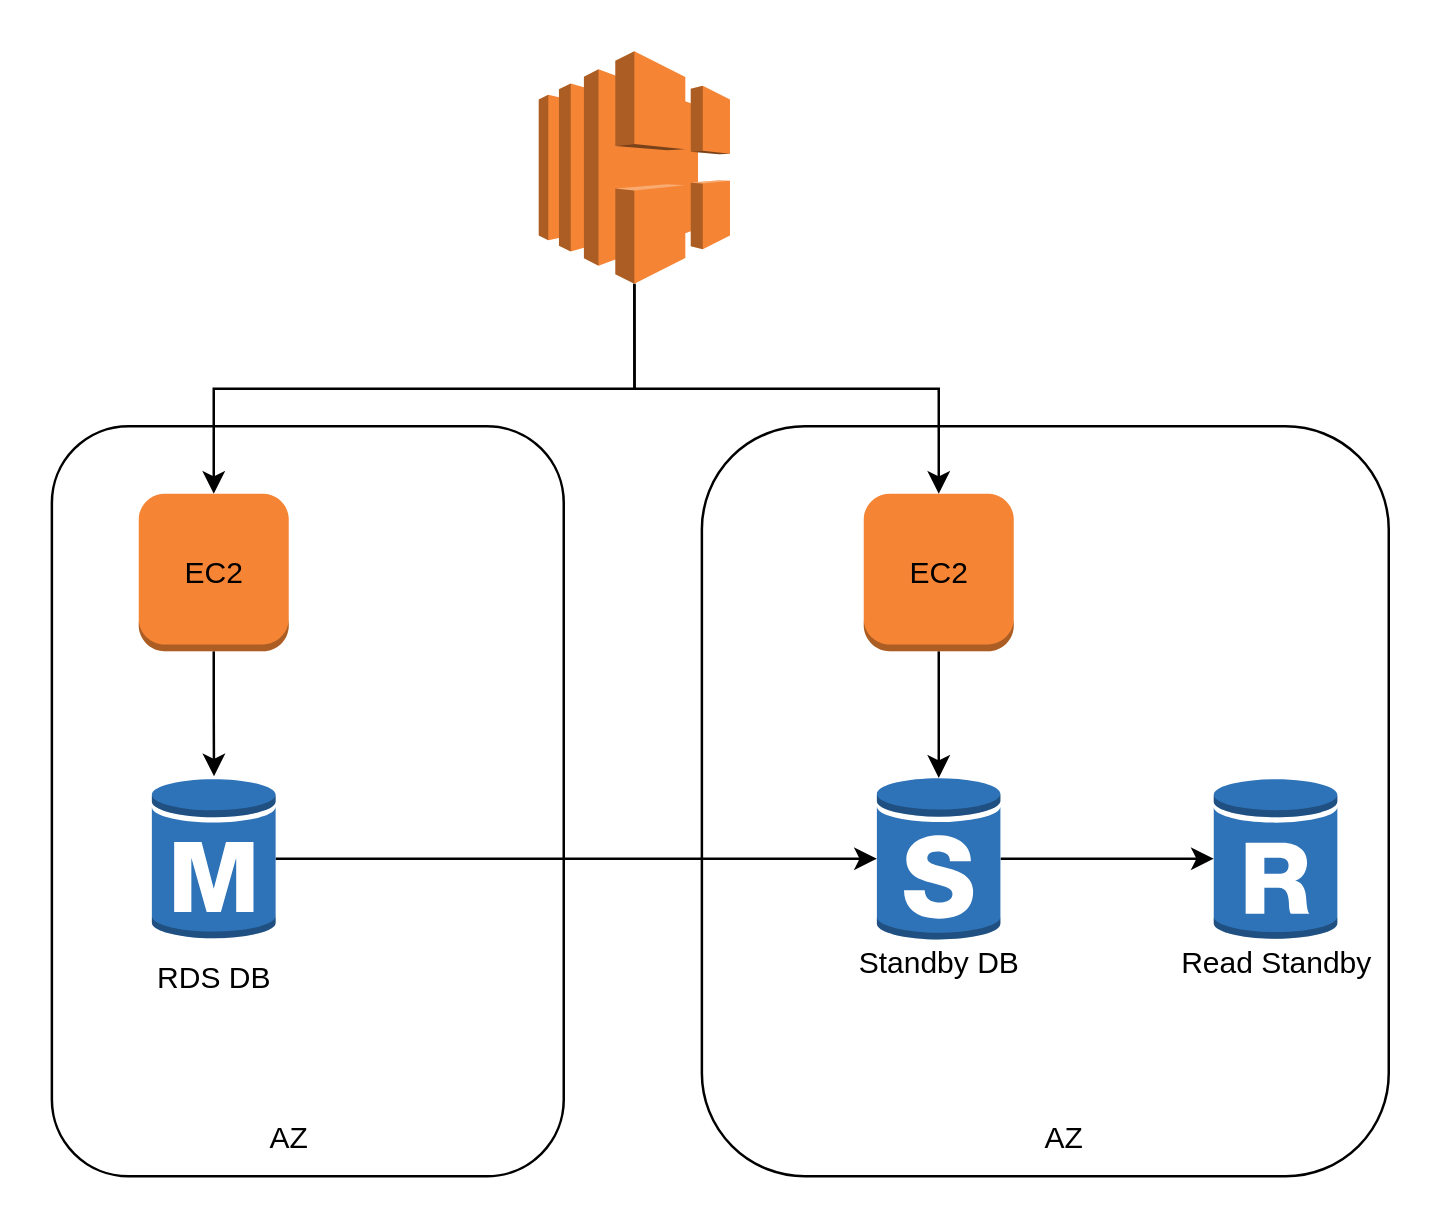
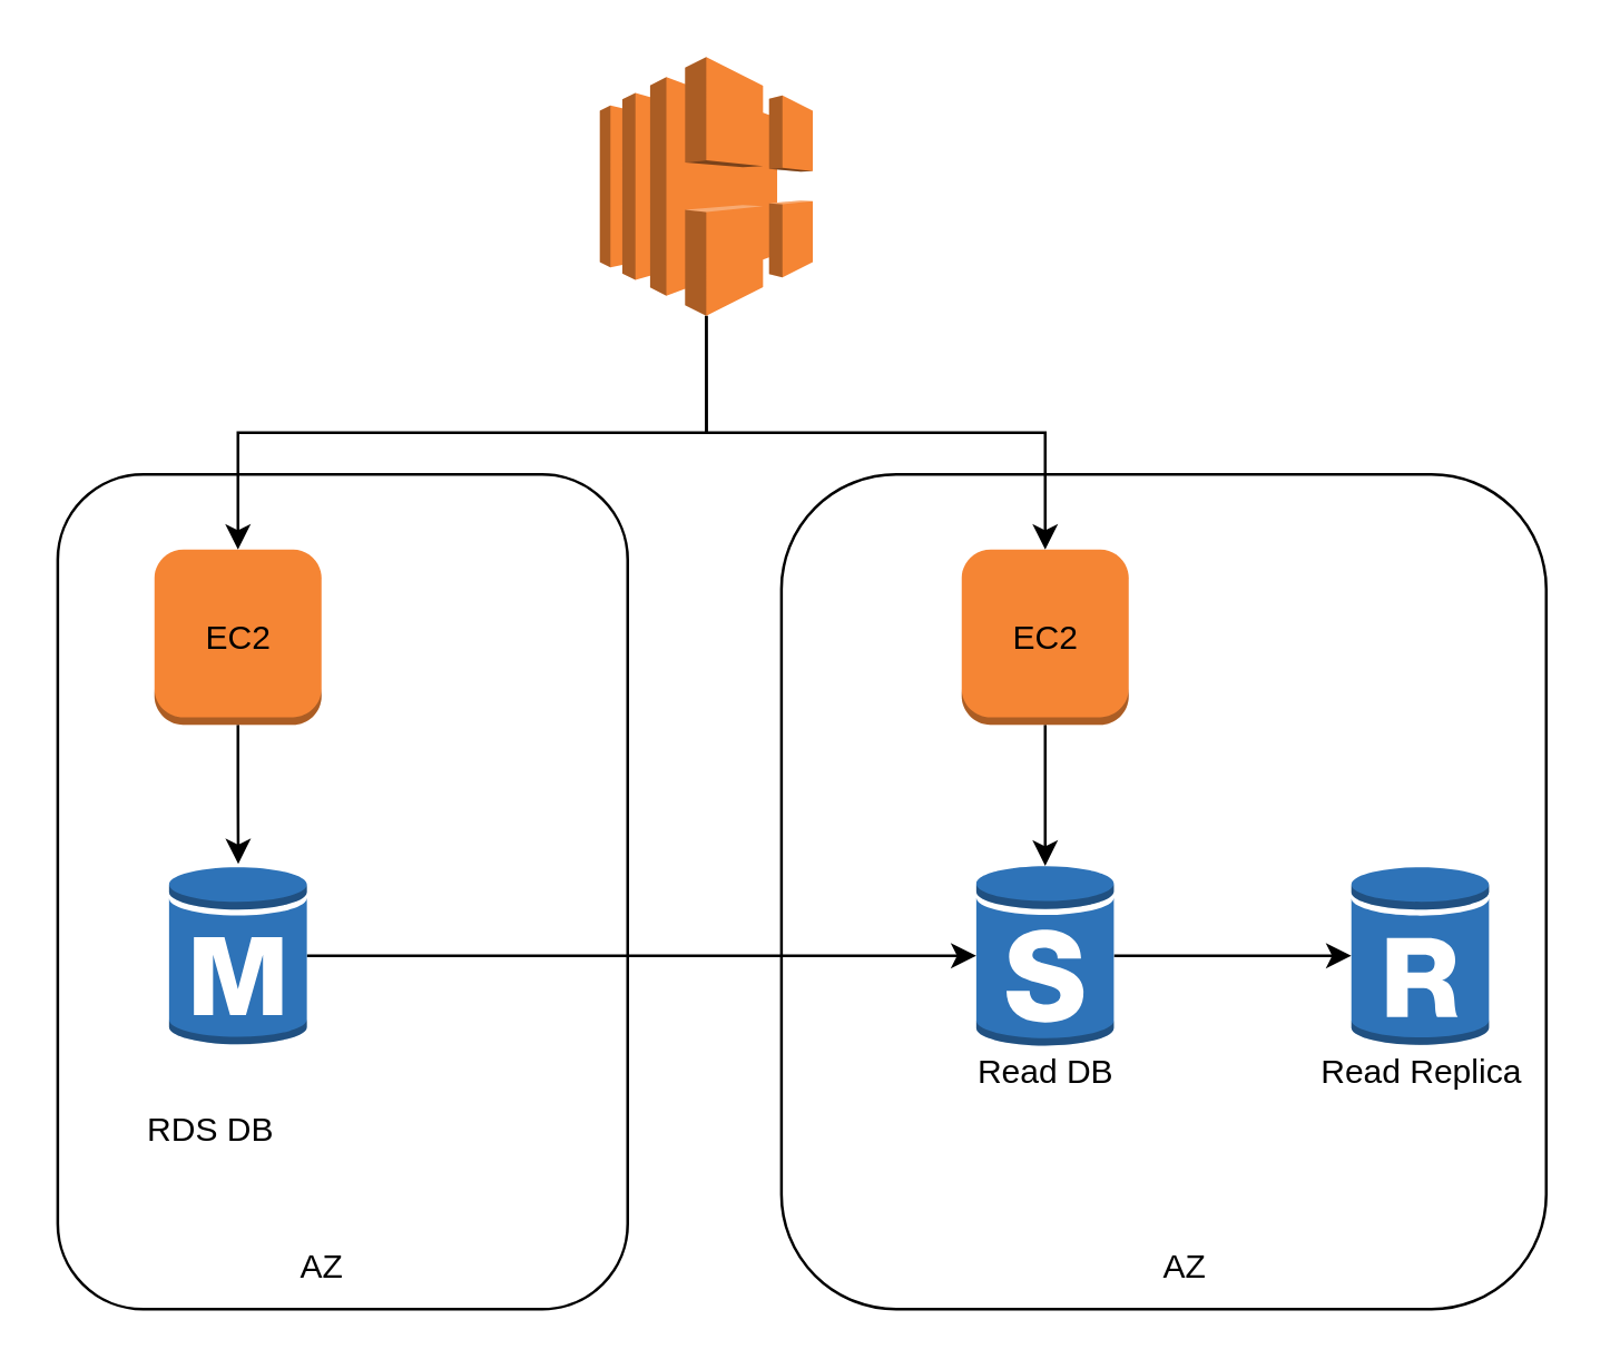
  <mxCell id="0" />
  <mxCell id="1" parent="0" />
  <mxCell id="2" value="" style="rounded=1;whiteSpace=wrap;html=1;" vertex="1" parent="1"><mxGeometry x="280.25" y="170" width="274.75" height="300" as="geometry" /></mxCell>
  <mxCell id="3" value="" style="rounded=1;whiteSpace=wrap;html=1;" vertex="1" parent="1"><mxGeometry x="20.25" y="170" width="204.75" height="300" as="geometry" /></mxCell>
  <mxCell id="4" style="edgeStyle=orthogonalEdgeStyle;rounded=0;orthogonalLoop=1;jettySize=auto;html=1;exitX=0.5;exitY=1;exitDx=0;exitDy=0;exitPerimeter=0;entryX=0.5;entryY=0;entryDx=0;entryDy=0;entryPerimeter=0;" edge="1" parent="1" source="6" target="12"><mxGeometry relative="1" as="geometry" /></mxCell>
  <mxCell id="5" style="edgeStyle=orthogonalEdgeStyle;rounded=0;orthogonalLoop=1;jettySize=auto;html=1;exitX=0.5;exitY=1;exitDx=0;exitDy=0;exitPerimeter=0;" edge="1" parent="1" source="6" target="8"><mxGeometry relative="1" as="geometry" /></mxCell>
  <mxCell id="6" value="" style="outlineConnect=0;dashed=0;verticalLabelPosition=bottom;verticalAlign=top;align=center;html=1;shape=mxgraph.aws3.elastic_load_balancing;fillColor=#F58534;gradientColor=none;" vertex="1" parent="1"><mxGeometry x="215" y="20" width="76.5" height="93" as="geometry" /></mxCell>
  <mxCell id="7" style="edgeStyle=orthogonalEdgeStyle;rounded=0;orthogonalLoop=1;jettySize=auto;html=1;exitX=0.5;exitY=1;exitDx=0;exitDy=0;exitPerimeter=0;entryX=0.5;entryY=0.01;entryDx=0;entryDy=0;entryPerimeter=0;" edge="1" parent="1" source="8" target="14"><mxGeometry relative="1" as="geometry" /></mxCell>
  <mxCell id="8" value="" style="outlineConnect=0;dashed=0;verticalLabelPosition=bottom;verticalAlign=top;align=center;html=1;shape=mxgraph.aws3.instance;fillColor=#F58534;gradientColor=none;" vertex="1" parent="1"><mxGeometry x="345" y="197" width="60" height="63" as="geometry" /></mxCell>
  <mxCell id="9" style="edgeStyle=orthogonalEdgeStyle;rounded=0;orthogonalLoop=1;jettySize=auto;html=1;exitX=1;exitY=0.5;exitDx=0;exitDy=0;exitPerimeter=0;" edge="1" parent="1" source="10" target="14"><mxGeometry relative="1" as="geometry" /></mxCell>
  <mxCell id="10" value="" style="outlineConnect=0;dashed=0;verticalLabelPosition=bottom;verticalAlign=top;align=center;html=1;shape=mxgraph.aws3.rds_db_instance;fillColor=#2E73B8;gradientColor=none;" vertex="1" parent="1"><mxGeometry x="60.25" y="310" width="49.5" height="66" as="geometry" /></mxCell>
  <mxCell id="11" style="edgeStyle=orthogonalEdgeStyle;rounded=0;orthogonalLoop=1;jettySize=auto;html=1;exitX=0.5;exitY=1;exitDx=0;exitDy=0;exitPerimeter=0;" edge="1" parent="1" source="12" target="10"><mxGeometry relative="1" as="geometry" /></mxCell>
  <mxCell id="12" value="" style="outlineConnect=0;dashed=0;verticalLabelPosition=bottom;verticalAlign=top;align=center;html=1;shape=mxgraph.aws3.instance;fillColor=#F58534;gradientColor=none;" vertex="1" parent="1"><mxGeometry x="55" y="197" width="60" height="63" as="geometry" /></mxCell>
  <mxCell id="13" style="edgeStyle=orthogonalEdgeStyle;rounded=0;orthogonalLoop=1;jettySize=auto;html=1;exitX=1;exitY=0.5;exitDx=0;exitDy=0;exitPerimeter=0;" edge="1" parent="1" source="14" target="15"><mxGeometry relative="1" as="geometry" /></mxCell>
  <mxCell id="14" value="" style="outlineConnect=0;dashed=0;verticalLabelPosition=bottom;verticalAlign=top;align=center;html=1;shape=mxgraph.aws3.rds_db_instance_standby_multi_az;fillColor=#2E73B8;gradientColor=none;" vertex="1" parent="1"><mxGeometry x="350.25" y="310" width="49.5" height="66" as="geometry" /></mxCell>
  <mxCell id="15" value="" style="outlineConnect=0;dashed=0;verticalLabelPosition=bottom;verticalAlign=top;align=center;html=1;shape=mxgraph.aws3.rds_db_instance_read_replica;fillColor=#2E73B8;gradientColor=none;" vertex="1" parent="1"><mxGeometry x="485" y="310" width="49.5" height="66" as="geometry" /></mxCell>
  <mxCell id="16" value="AZ" style="text;html=1;align=center;verticalAlign=middle;resizable=0;points=[];autosize=1;strokeColor=none;fillColor=none;" vertex="1" parent="1"><mxGeometry x="95" y="440" width="40" height="30" as="geometry" /></mxCell>
  <mxCell id="17" value="AZ" style="text;html=1;align=center;verticalAlign=middle;resizable=0;points=[];autosize=1;strokeColor=none;fillColor=none;" vertex="1" parent="1"><mxGeometry x="405" y="440" width="40" height="30" as="geometry" /></mxCell>
- <mxCell id="18" value="RDS DB" style="text;html=1;align=center;verticalAlign=middle;resizable=0;points=[];autosize=1;strokeColor=none;fillColor=none;" vertex="1" parent="1"><mxGeometry x="50" y="376" width="70" height="30" as="geometry" /></mxCell>
- <mxCell id="19" value="Standby DB" style="text;html=1;align=center;verticalAlign=middle;resizable=0;points=[];autosize=1;strokeColor=none;fillColor=none;" vertex="1" parent="1"><mxGeometry x="330" y="370" width="90" height="30" as="geometry" /></mxCell>
- <mxCell id="20" value="Read Standby" style="text;html=1;align=center;verticalAlign=middle;resizable=0;points=[];autosize=1;strokeColor=none;fillColor=none;" vertex="1" parent="1"><mxGeometry x="460" y="370" width="100" height="30" as="geometry" /></mxCell>
+ <mxCell id="18" value="RDS DB" style="text;html=1;align=center;verticalAlign=middle;resizable=0;points=[];autosize=1;strokeColor=none;fillColor=none;" vertex="1" parent="1"><mxGeometry x="40" y="391" width="70" height="30" as="geometry" /></mxCell>
+ <mxCell id="19" value="Read DB" style="text;html=1;align=center;verticalAlign=middle;resizable=0;points=[];autosize=1;strokeColor=none;fillColor=none;" vertex="1" parent="1"><mxGeometry x="330" y="370" width="90" height="30" as="geometry" /></mxCell>
+ <mxCell id="20" value="Read Replica" style="text;html=1;align=center;verticalAlign=middle;resizable=0;points=[];autosize=1;strokeColor=none;fillColor=none;" vertex="1" parent="1"><mxGeometry x="460" y="370" width="100" height="30" as="geometry" /></mxCell>
  <mxCell id="21" value="EC2" style="text;html=1;align=center;verticalAlign=middle;resizable=0;points=[];autosize=1;strokeColor=none;fillColor=none;" vertex="1" parent="1"><mxGeometry x="60" y="213.5" width="50" height="30" as="geometry" /></mxCell>
  <mxCell id="22" value="EC2" style="text;html=1;align=center;verticalAlign=middle;resizable=0;points=[];autosize=1;strokeColor=none;fillColor=none;" vertex="1" parent="1"><mxGeometry x="350.25" y="213.5" width="50" height="30" as="geometry" /></mxCell>
